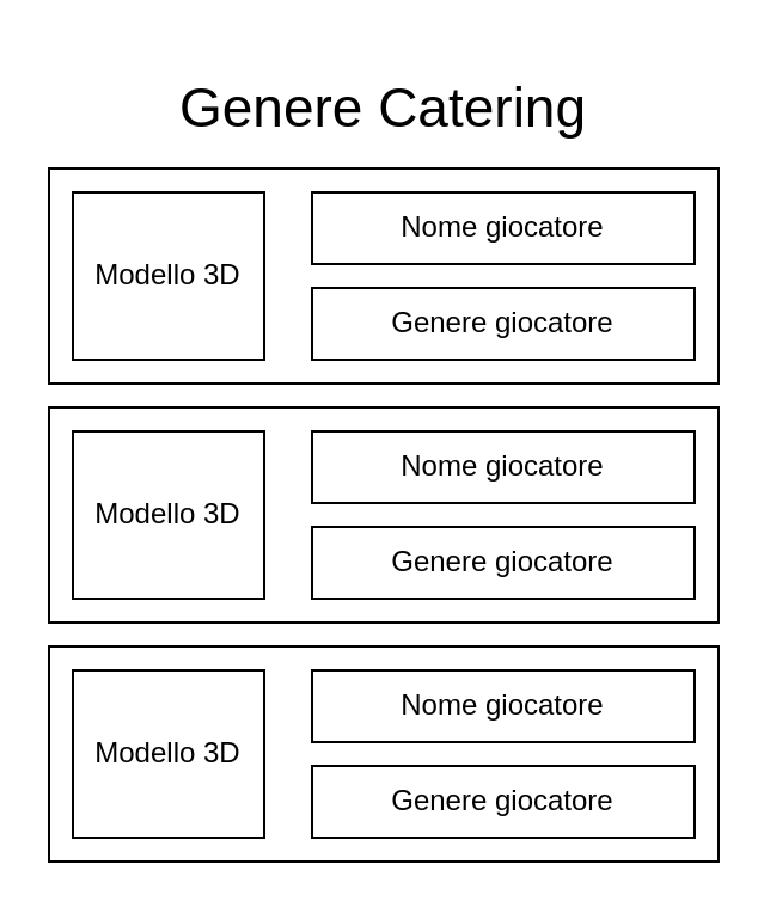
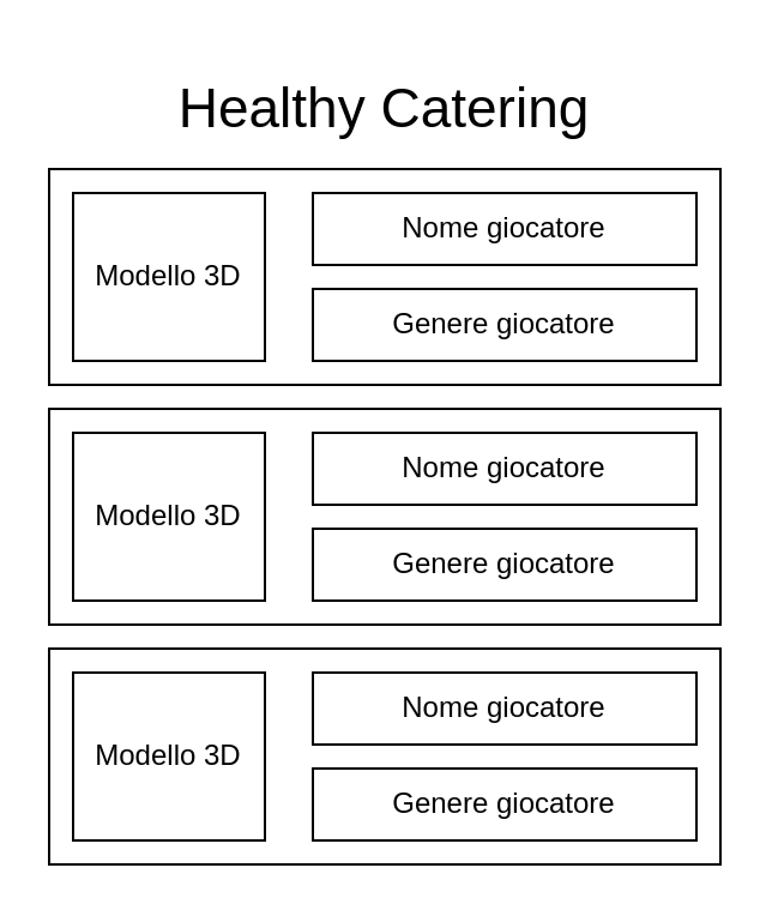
  <mxCell id="0" />
  <mxCell id="1" parent="0" />
  <mxCell id="2" value="" style="whiteSpace=wrap;html=1;" vertex="1" parent="1"><mxGeometry x="20" y="70" width="280" height="90" as="geometry" /></mxCell>
  <mxCell id="3" value="Nome giocatore" style="rounded=0;whiteSpace=wrap;html=1;hachureGap=4;" vertex="1" parent="1"><mxGeometry x="130" y="80" width="160" height="30" as="geometry" /></mxCell>
  <mxCell id="4" value="Genere giocatore" style="rounded=0;whiteSpace=wrap;html=1;hachureGap=4;" vertex="1" parent="1"><mxGeometry x="130" y="120" width="160" height="30" as="geometry" /></mxCell>
  <mxCell id="5" value="Modello 3D" style="rounded=0;whiteSpace=wrap;html=1;hachureGap=4;" vertex="1" parent="1"><mxGeometry x="30" y="80" width="80" height="70" as="geometry" /></mxCell>
- <mxCell id="6" value="&lt;font style=&quot;font-size: 23px&quot;&gt;Genere Catering&lt;/font&gt;" style="text;html=1;strokeColor=none;fillColor=none;align=center;verticalAlign=middle;whiteSpace=wrap;rounded=0;" vertex="1" parent="1"><mxGeometry x="20" y="20" width="280" height="50" as="geometry" /></mxCell>
+ <mxCell id="6" value="&lt;font style=&quot;font-size: 23px&quot;&gt;Healthy Catering&lt;/font&gt;" style="text;html=1;strokeColor=none;fillColor=none;align=center;verticalAlign=middle;whiteSpace=wrap;rounded=0;" vertex="1" parent="1"><mxGeometry x="20" y="20" width="280" height="50" as="geometry" /></mxCell>
  <mxCell id="7" style="edgeStyle=orthogonalEdgeStyle;rounded=0;orthogonalLoop=1;jettySize=auto;html=1;exitX=0.5;exitY=1;exitDx=0;exitDy=0;" edge="1" parent="1" source="5" target="5"><mxGeometry relative="1" as="geometry" /></mxCell>
  <mxCell id="8" value="" style="whiteSpace=wrap;html=1;" vertex="1" parent="1"><mxGeometry x="20" y="170" width="280" height="90" as="geometry" /></mxCell>
  <mxCell id="9" value="Nome giocatore" style="rounded=0;whiteSpace=wrap;html=1;hachureGap=4;" vertex="1" parent="1"><mxGeometry x="130" y="180" width="160" height="30" as="geometry" /></mxCell>
  <mxCell id="10" value="Genere giocatore" style="rounded=0;whiteSpace=wrap;html=1;hachureGap=4;" vertex="1" parent="1"><mxGeometry x="130" y="220" width="160" height="30" as="geometry" /></mxCell>
  <mxCell id="11" value="Modello 3D" style="rounded=0;whiteSpace=wrap;html=1;hachureGap=4;" vertex="1" parent="1"><mxGeometry x="30" y="180" width="80" height="70" as="geometry" /></mxCell>
  <mxCell id="12" style="edgeStyle=orthogonalEdgeStyle;rounded=0;orthogonalLoop=1;jettySize=auto;html=1;exitX=0.5;exitY=1;exitDx=0;exitDy=0;" edge="1" parent="1" source="11" target="11"><mxGeometry relative="1" as="geometry" /></mxCell>
  <mxCell id="13" value="" style="whiteSpace=wrap;html=1;" vertex="1" parent="1"><mxGeometry x="20" y="270" width="280" height="90" as="geometry" /></mxCell>
  <mxCell id="14" value="Nome giocatore" style="rounded=0;whiteSpace=wrap;html=1;hachureGap=4;" vertex="1" parent="1"><mxGeometry x="130" y="280" width="160" height="30" as="geometry" /></mxCell>
  <mxCell id="15" value="Genere giocatore" style="rounded=0;whiteSpace=wrap;html=1;hachureGap=4;" vertex="1" parent="1"><mxGeometry x="130" y="320" width="160" height="30" as="geometry" /></mxCell>
  <mxCell id="16" value="Modello 3D" style="rounded=0;whiteSpace=wrap;html=1;hachureGap=4;" vertex="1" parent="1"><mxGeometry x="30" y="280" width="80" height="70" as="geometry" /></mxCell>
  <mxCell id="17" style="edgeStyle=orthogonalEdgeStyle;rounded=0;orthogonalLoop=1;jettySize=auto;html=1;exitX=0.5;exitY=1;exitDx=0;exitDy=0;" edge="1" parent="1" source="16" target="16"><mxGeometry relative="1" as="geometry" /></mxCell>
